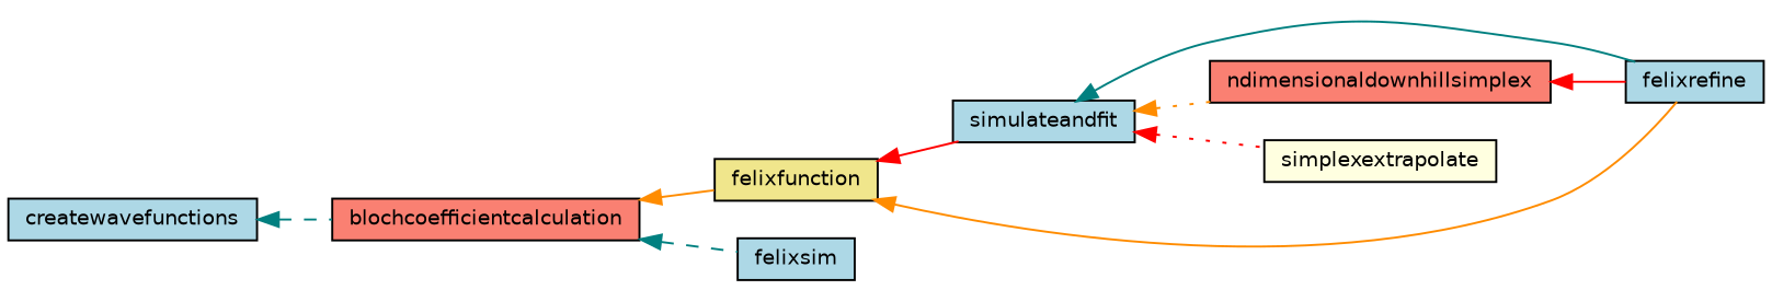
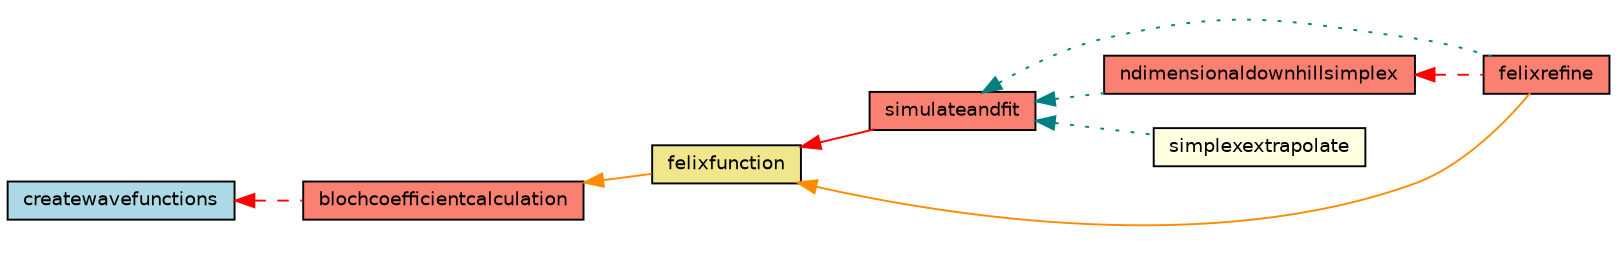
  digraph {
    rankdir=LR
    node [color=black fillcolor=lightblue fontname=Helvetica fontsize=10 shape=record style=filled]
    edge [color=teal dir=back fontname=Helvetica fontsize=10 labelfontname=Helvetica labelfontsize=10 style=solid]
    n1 [fontcolor=black height=0.2 label=createwavefunctions width=0.4]
    n2 [fillcolor=salmon height=0.2 label=blochcoefficientcalculation width=0.4]
    n3 [fillcolor=khaki height=0.2 label=felixfunction width=0.4]
-   n4 [height=0.2 label=felixsim width=0.4]
-   n5 [height=0.2 label=simulateandfit width=0.4]
-   n6 [height=0.2 label=felixrefine width=0.4]
+   n5 [fillcolor=salmon height=0.2 label=simulateandfit width=0.4]
+   n6 [fillcolor=salmon height=0.2 label=felixrefine width=0.4]
    n7 [fillcolor=salmon height=0.2 label=ndimensionaldownhillsimplex width=0.4]
    n8 [fillcolor=lightyellow height=0.2 label=simplexextrapolate width=0.4]
-   n1 -> n2 [style=dashed]
+   n1 -> n2 [color=red style=dashed]
    n2 -> n3 [color=darkorange]
-   n2 -> n4 [style=dashed]
    n3 -> n5 [color=red]
    n3 -> n6 [color=darkorange]
-   n5 -> n6
-   n5 -> n7 [color=darkorange style=dotted]
-   n5 -> n8 [color=red style=dotted]
-   n7 -> n6 [color=red]
+   n5 -> n6 [style=dotted]
+   n5 -> n7 [style=dotted]
+   n5 -> n8 [style=dotted]
+   n7 -> n6 [color=red style=dashed]
  }
